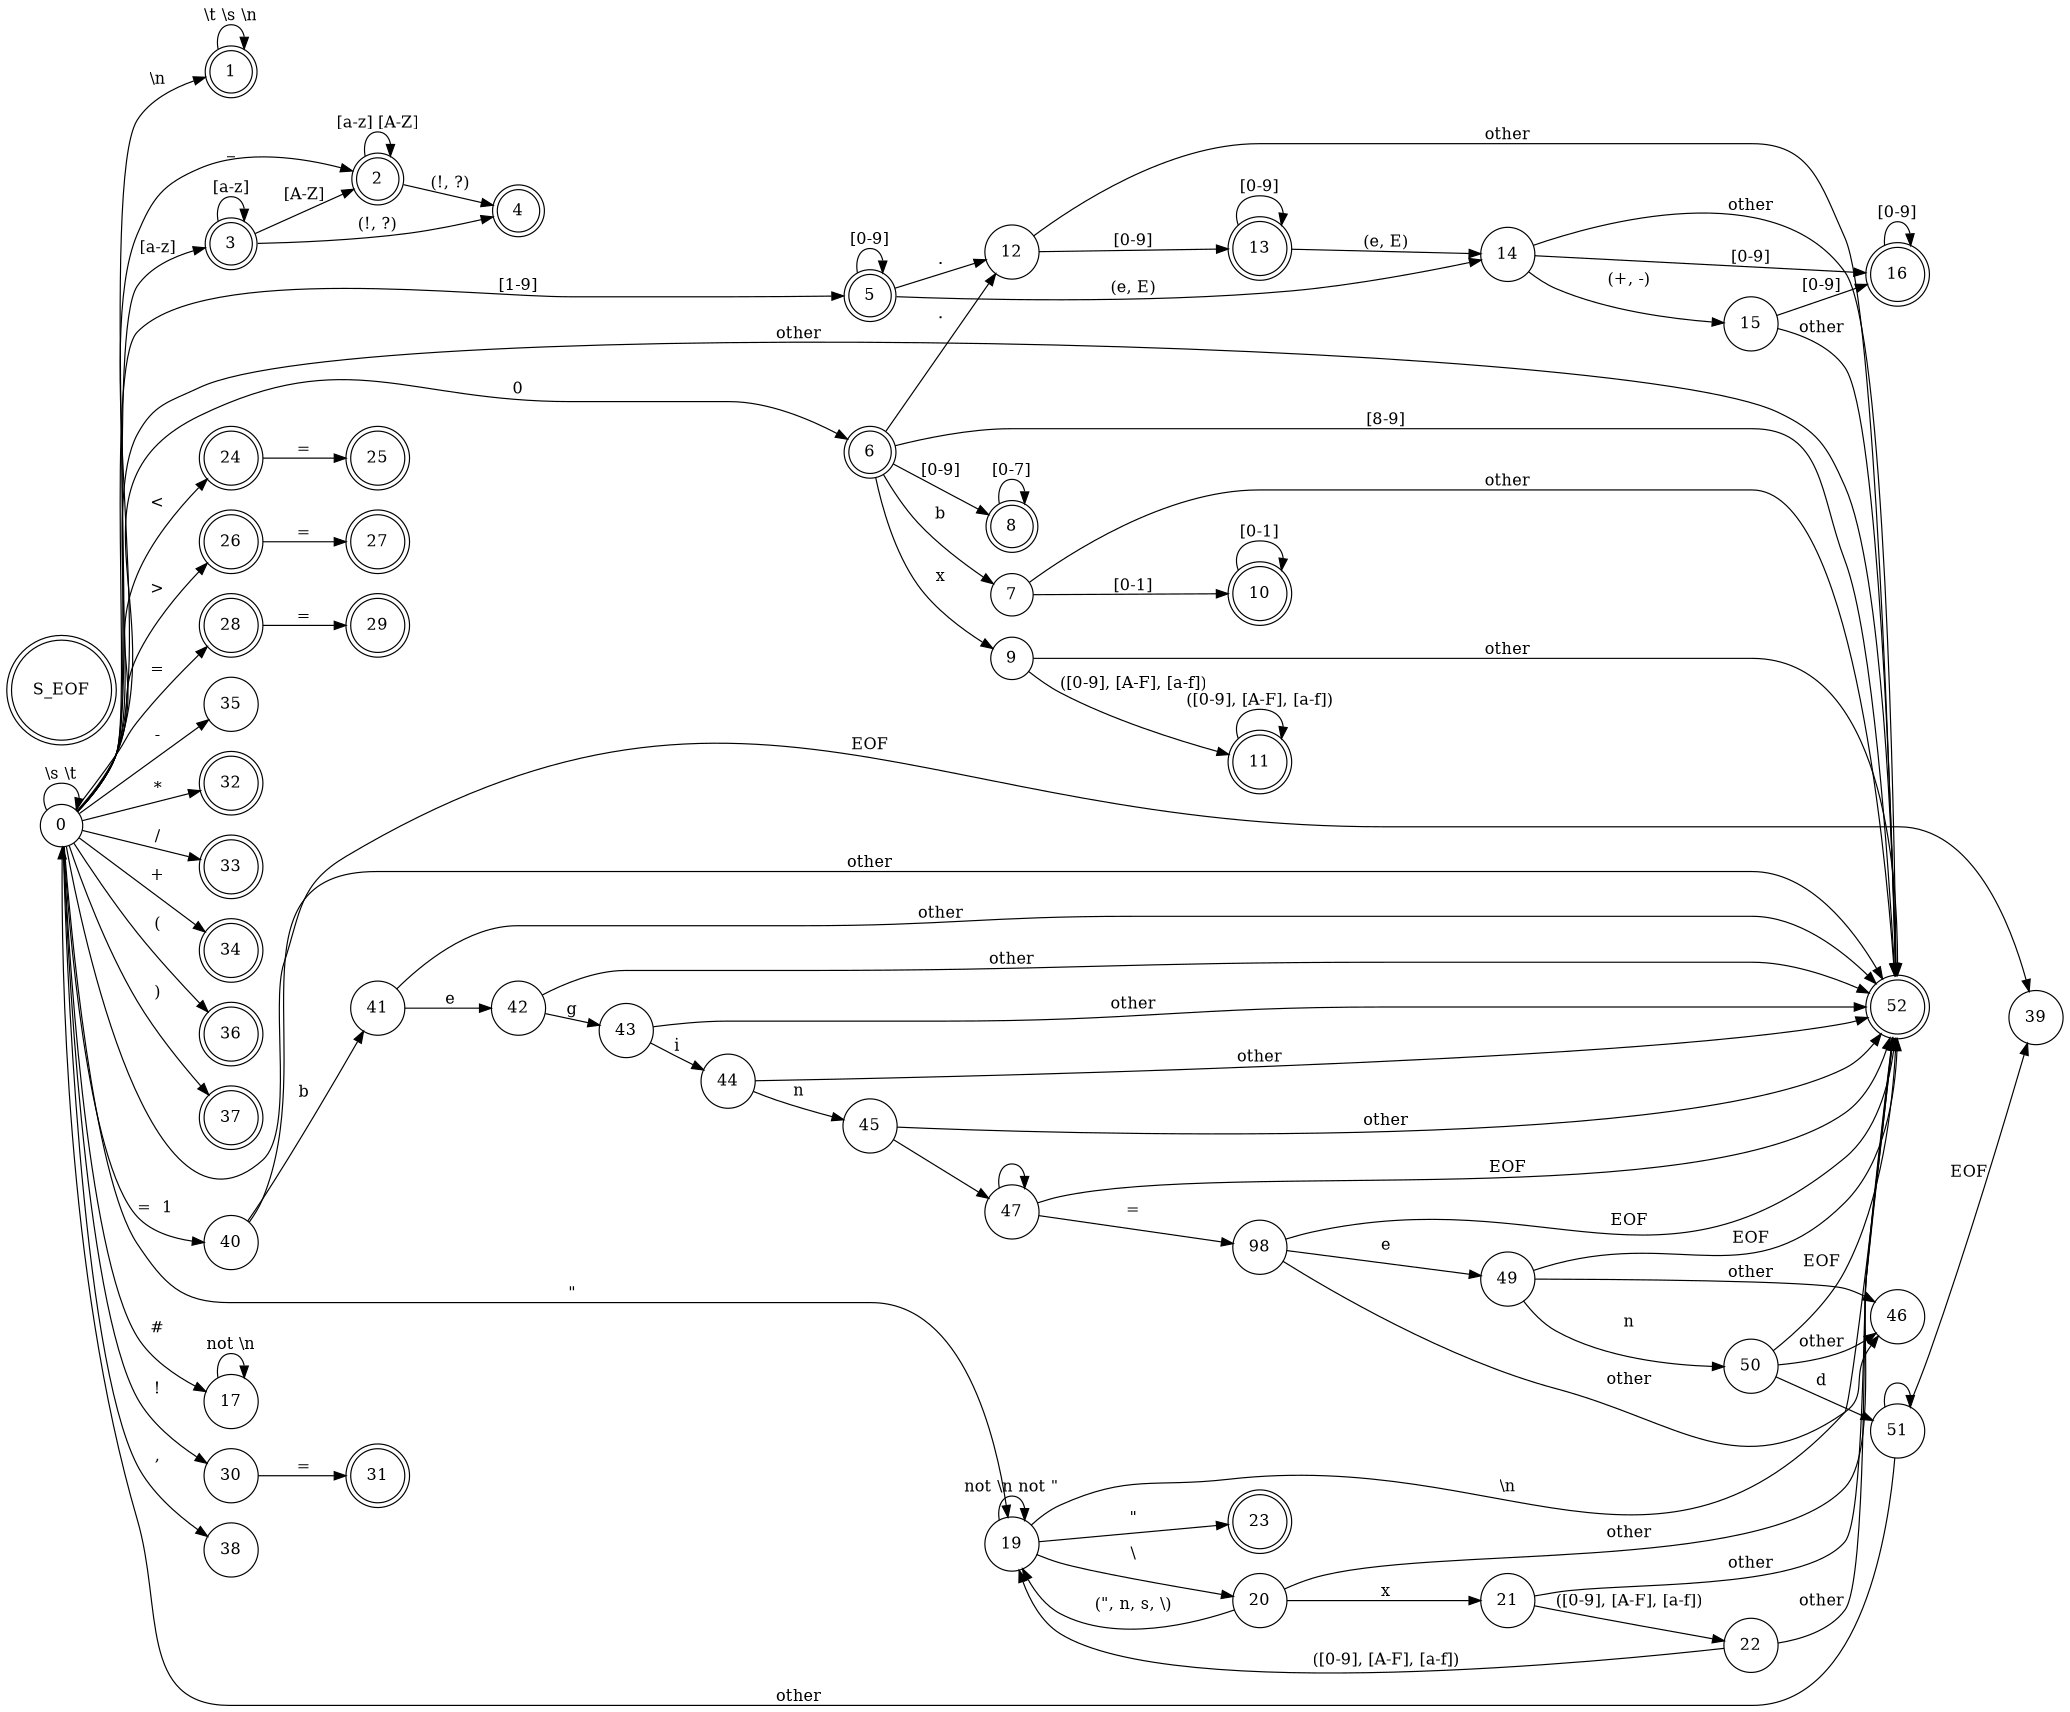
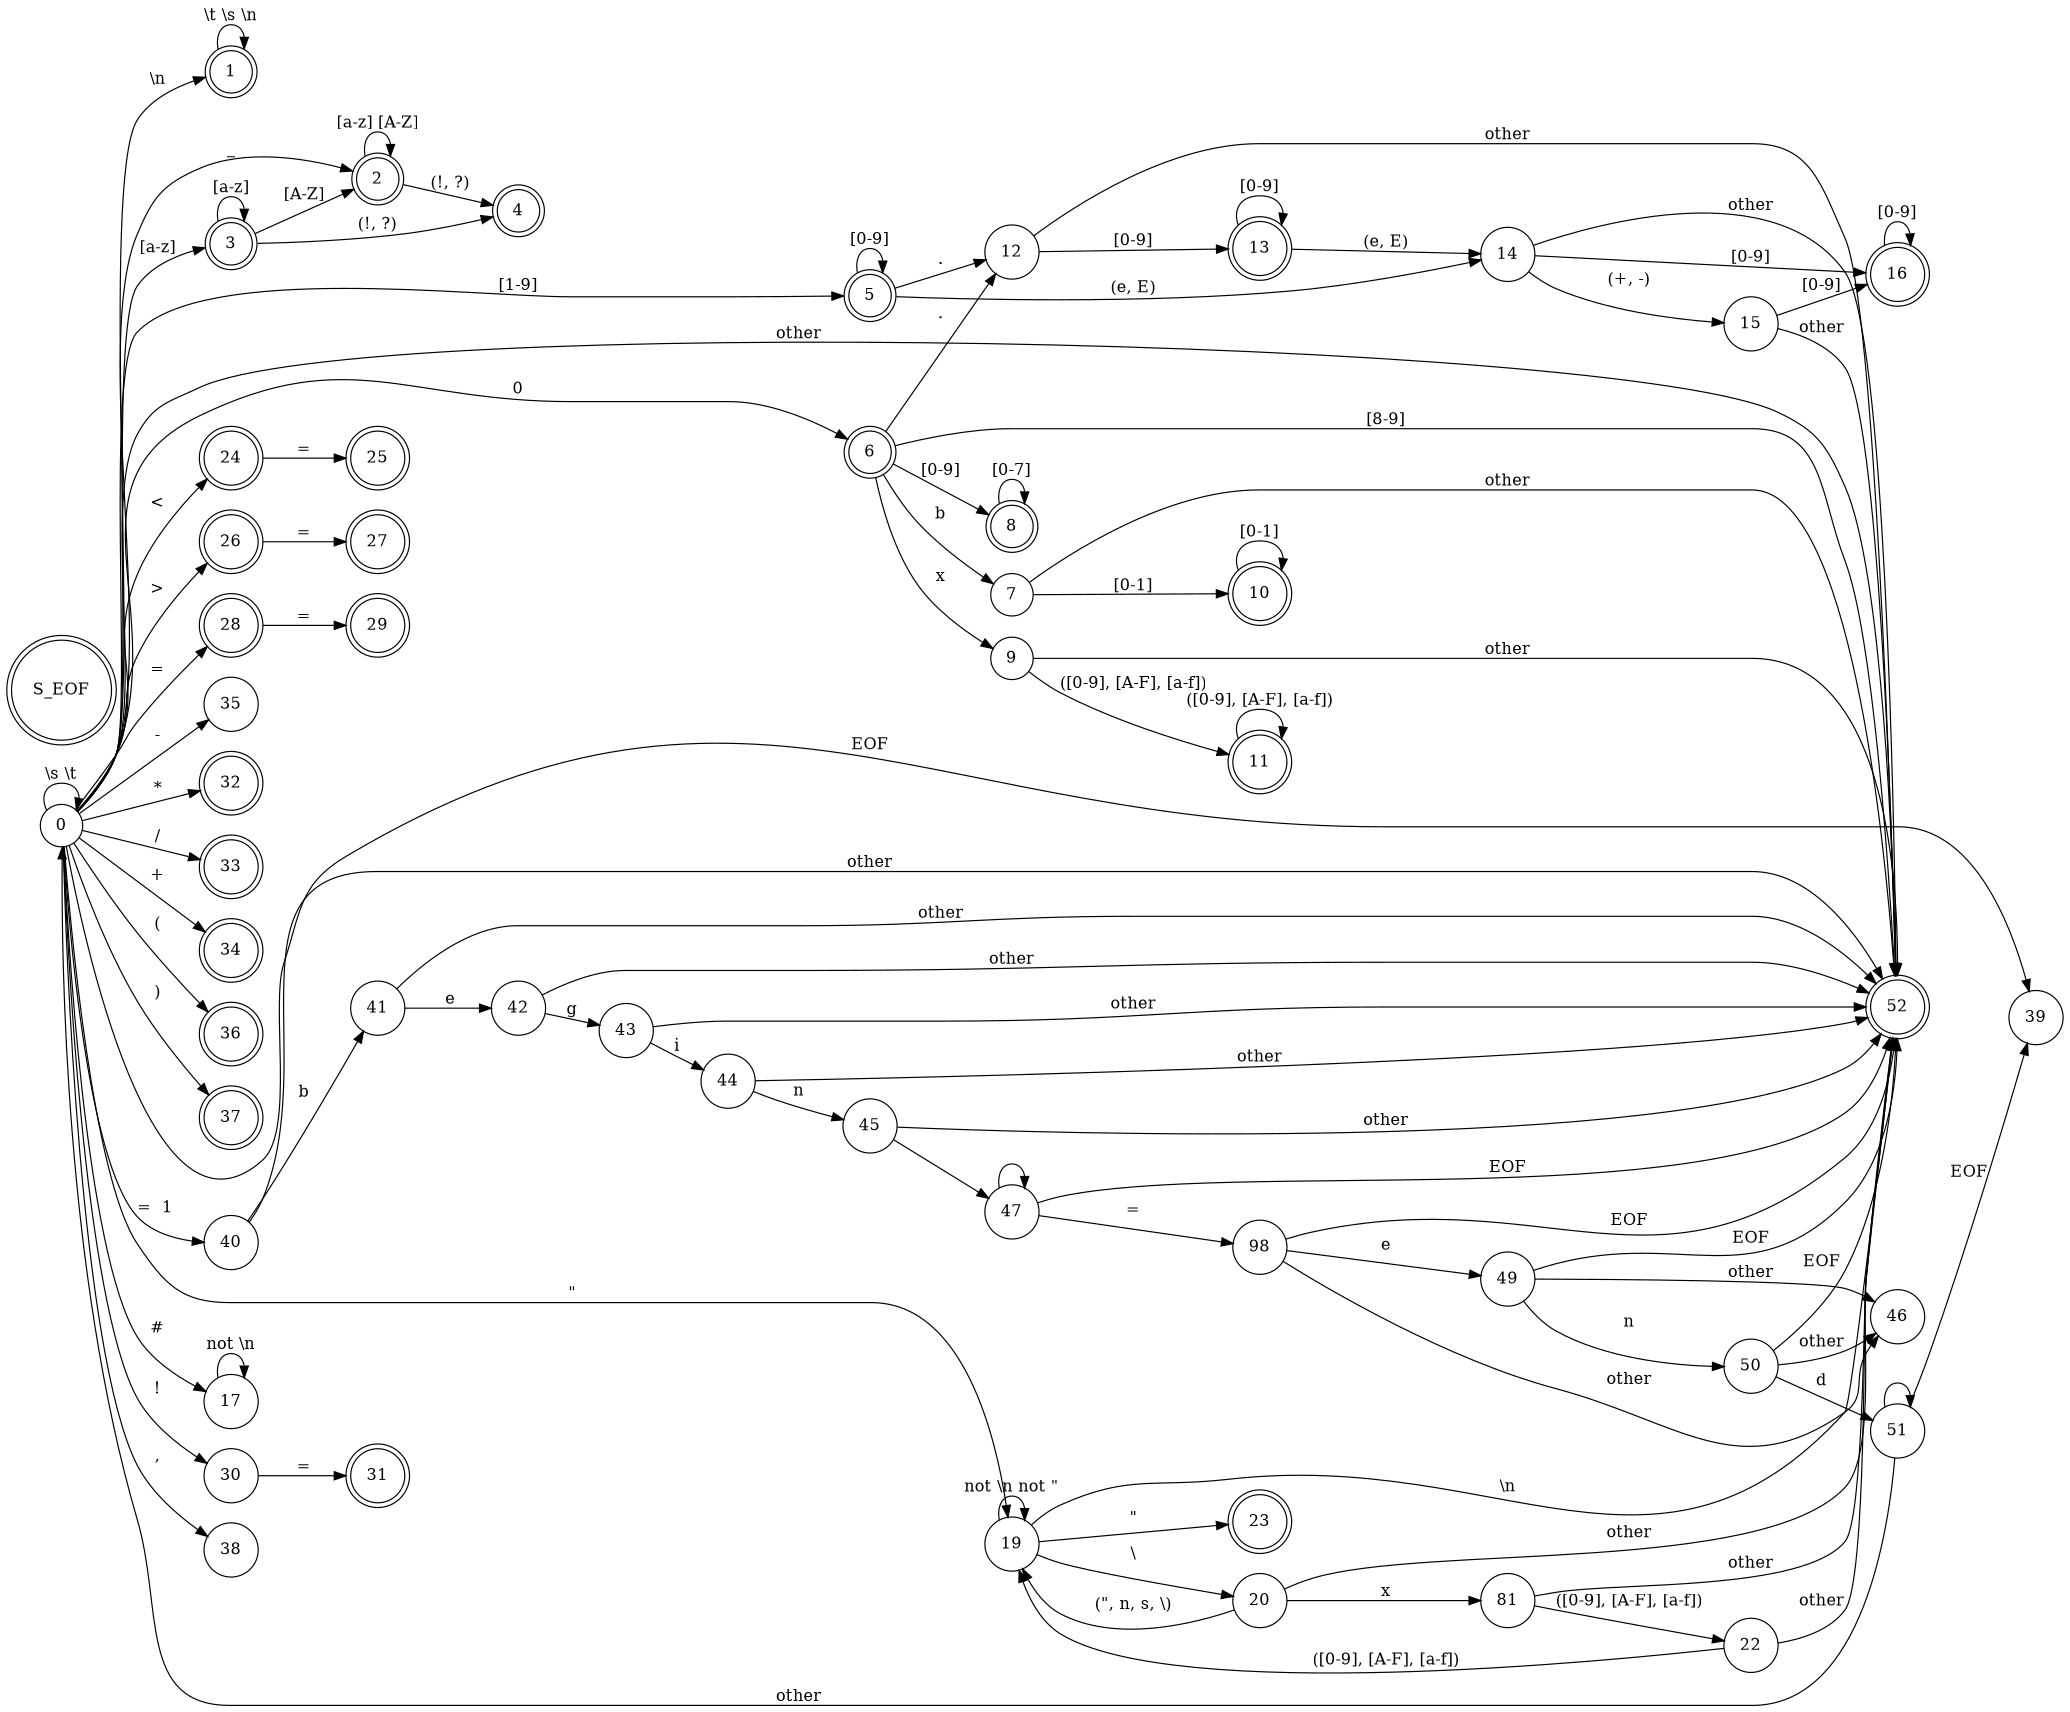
  digraph {
    rankdir=LR
    node [fillcolor="#ffffff" shape=circle style=filled]
    1 [shape=doublecircle]
    2 [shape=doublecircle]
    4 [shape=doublecircle]
    3 [shape=doublecircle]
    5 [shape=doublecircle]
    12
    14
    52 [shape=doublecircle]
    13 [shape=doublecircle]
    16 [shape=doublecircle]
    15
    6 [shape=doublecircle]
    8 [shape=doublecircle]
    7
    9
    10 [shape=doublecircle]
    11 [shape=doublecircle]
    24 [shape=doublecircle]
    25 [shape=doublecircle]
    26 [shape=doublecircle]
    27 [shape=doublecircle]
    28 [shape=doublecircle]
    29 [shape=doublecircle]
    35
    S_EOF [shape=doublecircle]
    0
    32 [shape=doublecircle]
    33 [shape=doublecircle]
    34 [shape=doublecircle]
    36 [shape=doublecircle]
    37 [shape=doublecircle]
    39
    40
    19
    17
    30
    38
    41
    23 [shape=doublecircle]
    20
    31 [shape=doublecircle]
    42
-   21
+   21 [label=81]
    22
    43
    44
    45
    47
    n49 [label=98]
    49
    46
    50
    51
    1 -> 1 [label="\\t \\s \\n"]
    2 -> 2 [label="[a-z] [A-Z]"]
    2 -> 4 [label="(!, ?)"]
    3 -> 2 [label="[A-Z]"]
    3 -> 4 [label="(!, ?)"]
    3 -> 3 [label="[a-z]"]
    5 -> 5 [label="[0-9]"]
    5 -> 12 [label="."]
    5 -> 14 [label="(e, E)"]
    12 -> 52 [label=other]
    12 -> 13 [label="[0-9]"]
    14 -> 52 [label=other]
    14 -> 16 [label="[0-9]"]
    14 -> 15 [label="(+, -)"]
    13 -> 14 [label="(e, E)"]
    13 -> 13 [label="[0-9]"]
    16 -> 16 [label="[0-9]"]
    15 -> 52 [label=other]
    15 -> 16 [label="[0-9]"]
    6 -> 12 [label="."]
    6 -> 52 [label="[8-9]"]
    6 -> 8 [label="[0-9]"]
    6 -> 7 [label=b]
    6 -> 9 [label=x]
    8 -> 8 [label="[0-7]"]
    7 -> 52 [label=other]
    7 -> 10 [label="[0-1]"]
    9 -> 52 [label=other]
    9 -> 11 [label="([0-9], [A-F], [a-f])"]
    10 -> 10 [label="[0-1]"]
    11 -> 11 [label="([0-9], [A-F], [a-f])"]
    24 -> 25 [label="="]
    26 -> 27 [label="="]
    28 -> 29 [label="="]
    0 -> 1 [label="\\n"]
    0 -> 2 [label=_]
    0 -> 3 [label="[a-z]"]
    0 -> 5 [label="[1-9]"]
    0 -> 52 [label=other]
    0 -> 6 [label=0]
    0 -> 24 [label="<"]
    0 -> 26 [label=">"]
    0 -> 28 [label="="]
    0 -> 35 [label="-"]
    0 -> 0 [label="\\s \\t"]
    0 -> 32 [label="*"]
    0 -> 33 [label="/"]
    0 -> 34 [label="+"]
    0 -> 36 [label="("]
    0 -> 37 [label=")"]
    0 -> 39 [label=EOF]
    0 -> 40 [label="=  1 "]
    0 -> 19 [label="\""]
    0 -> 17 [label="#"]
    0 -> 30 [label="!"]
    0 -> 38 [label=","]
    40 -> 52 [label=other]
    40 -> 41 [label=b]
    19 -> 52 [label="\\n"]
    19 -> 19 [label="not \\n not \""]
    19 -> 23 [label="\""]
    19 -> 20 [label="\\"]
    17 -> 17 [label="not \\n"]
    30 -> 31 [label="="]
    41 -> 52 [label=other]
    41 -> 42 [label=e]
    20 -> 52 [label=other]
    20 -> 19 [label="(\", n, s, \\)"]
    20 -> 21 [label=x]
    42 -> 52 [label=other]
    42 -> 43 [label=g]
    21 -> 52 [label=other]
    21 -> 22 [label="([0-9], [A-F], [a-f])"]
    22 -> 52 [label=other]
    22 -> 19 [label="([0-9], [A-F], [a-f])"]
    43 -> 52 [label=other]
    43 -> 44 [label=i]
    44 -> 52 [label=other]
    44 -> 45 [label=n]
    45 -> 52 [label=other]
    45 -> 47 [label="\n"]
    47 -> 52 [label=EOF]
    47 -> 47 [label="\n"]
    47 -> n49 [label="="]
    n49 -> 52 [label=EOF]
    n49 -> 49 [label=e]
    n49 -> 46 [label=other]
    49 -> 52 [label=EOF]
    49 -> 46 [label=other]
    49 -> 50 [label=n]
    50 -> 52 [label=EOF]
    50 -> 46 [label=other]
    50 -> 51 [label=d]
    51 -> 0 [label=other]
    51 -> 39 [label=EOF]
    51 -> 51 [label="\n"]
  }
